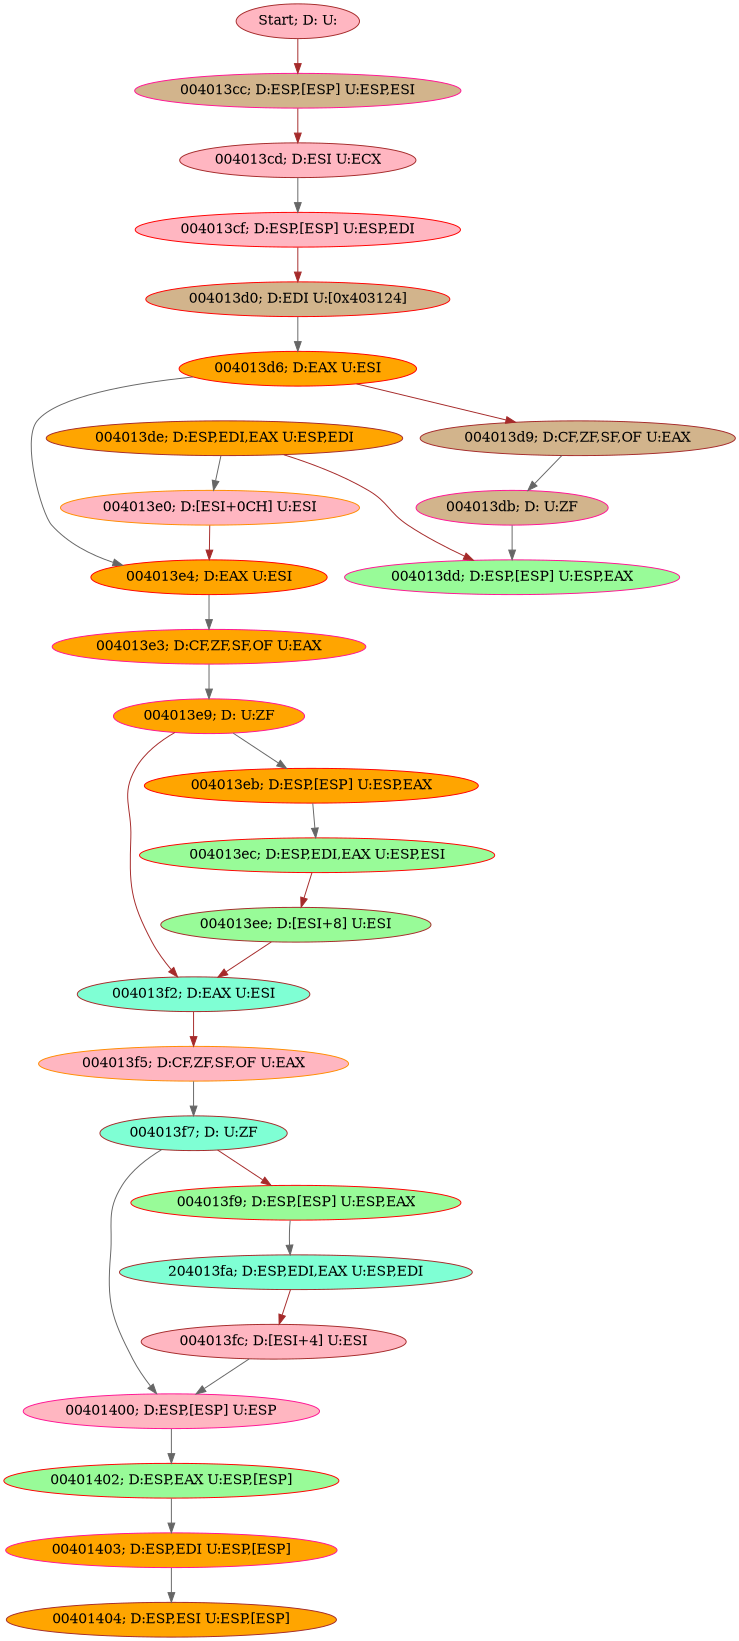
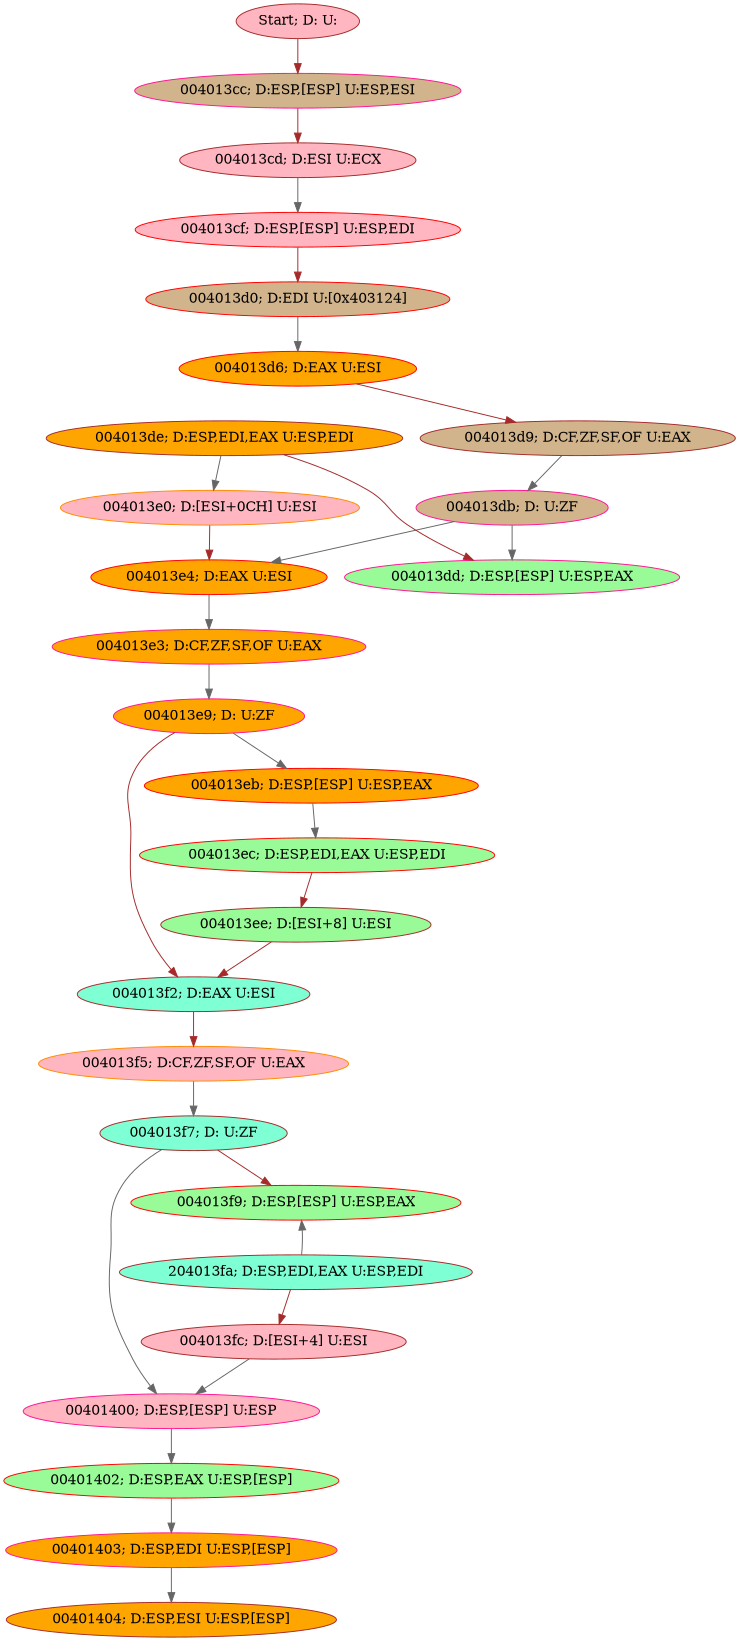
  digraph {
    node [color=brown fillcolor=orange style=filled]
    edge [color=gray40]
    n1 [fillcolor=lightpink label="Start; D: U:"]
    n2 [color=deeppink fillcolor=tan label="004013cc; D:ESP,[ESP] U:ESP,ESI"]
    n3 [fillcolor=lightpink label="004013cd; D:ESI U:ECX"]
    n4 [color=red fillcolor=lightpink label="004013cf; D:ESP,[ESP] U:ESP,EDI"]
    n5 [color=red fillcolor=tan label="004013d0; D:EDI U:[0x403124]"]
    n6 [color=red label="004013d6; D:EAX U:ESI"]
    n7 [fillcolor=tan label="004013d9; D:CF,ZF,SF,OF U:EAX"]
    n8 [color=deeppink fillcolor=tan label="004013db; D: U:ZF"]
    n9 [color=deeppink fillcolor=palegreen label="004013dd; D:ESP,[ESP] U:ESP,EAX"]
    n10 [color=red label="004013e4; D:EAX U:ESI"]
    n11 [color=deeppink label="004013e3; D:CF,ZF,SF,OF U:EAX"]
    n12 [label="004013de; D:ESP,EDI,EAX U:ESP,EDI"]
    n13 [color=darkorange fillcolor=lightpink label="004013e0; D:[ESI+0CH] U:ESI"]
    n14 [color=deeppink label="004013e9; D: U:ZF"]
    n15 [color=red label="004013eb; D:ESP,[ESP] U:ESP,EAX"]
    n16 [fillcolor=aquamarine label="004013f2; D:EAX U:ESI"]
-   n17 [color=red fillcolor=palegreen label="004013ec; D:ESP,EDI,EAX U:ESP,ESI"]
+   n17 [color=red fillcolor=palegreen label="004013ec; D:ESP,EDI,EAX U:ESP,EDI"]
    n18 [color=darkorange fillcolor=lightpink label="004013f5; D:CF,ZF,SF,OF U:EAX"]
    n19 [fillcolor=palegreen label="004013ee; D:[ESI+8] U:ESI"]
    n20 [fillcolor=aquamarine label="004013f7; D: U:ZF"]
    n21 [color=red fillcolor=palegreen label="004013f9; D:ESP,[ESP] U:ESP,EAX"]
    n22 [color=deeppink fillcolor=lightpink label="00401400; D:ESP,[ESP] U:ESP"]
    n23 [fillcolor=aquamarine label="204013fa; D:ESP,EDI,EAX U:ESP,EDI"]
    n24 [color=red fillcolor=palegreen label="00401402; D:ESP,EAX U:ESP,[ESP]"]
    n25 [fillcolor=lightpink label="004013fc; D:[ESI+4] U:ESI"]
    n26 [color=deeppink label="00401403; D:ESP,EDI U:ESP,[ESP]"]
    n27 [label="00401404; D:ESP,ESI U:ESP,[ESP]"]
    n1 -> n2 [color=brown]
    n2 -> n3 [color=brown]
    n3 -> n4
    n4 -> n5 [color=brown]
    n5 -> n6
    n6 -> n7 [color=brown]
    n7 -> n8
    n8 -> n9
-   n6 -> n10
+   n8 -> n10
    n10 -> n11
    n11 -> n14
    n12 -> n9 [color=brown]
    n12 -> n13
    n13 -> n10 [color=brown]
    n14 -> n15
    n14 -> n16 [color=brown]
    n15 -> n17
    n16 -> n18 [color=brown]
    n17 -> n19 [color=brown]
    n18 -> n20
    n19 -> n16 [color=brown]
    n20 -> n21 [color=brown]
    n20 -> n22
-   n21 -> n23
+   n23 -> n21
    n22 -> n24
    n23 -> n25 [color=brown]
    n24 -> n26
    n25 -> n22
    n26 -> n27
  }
